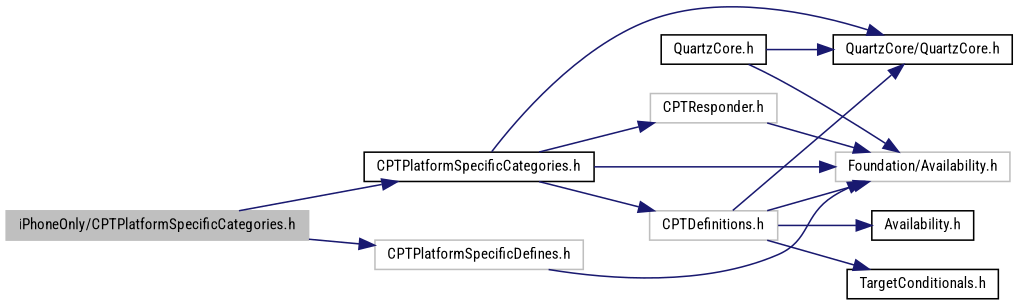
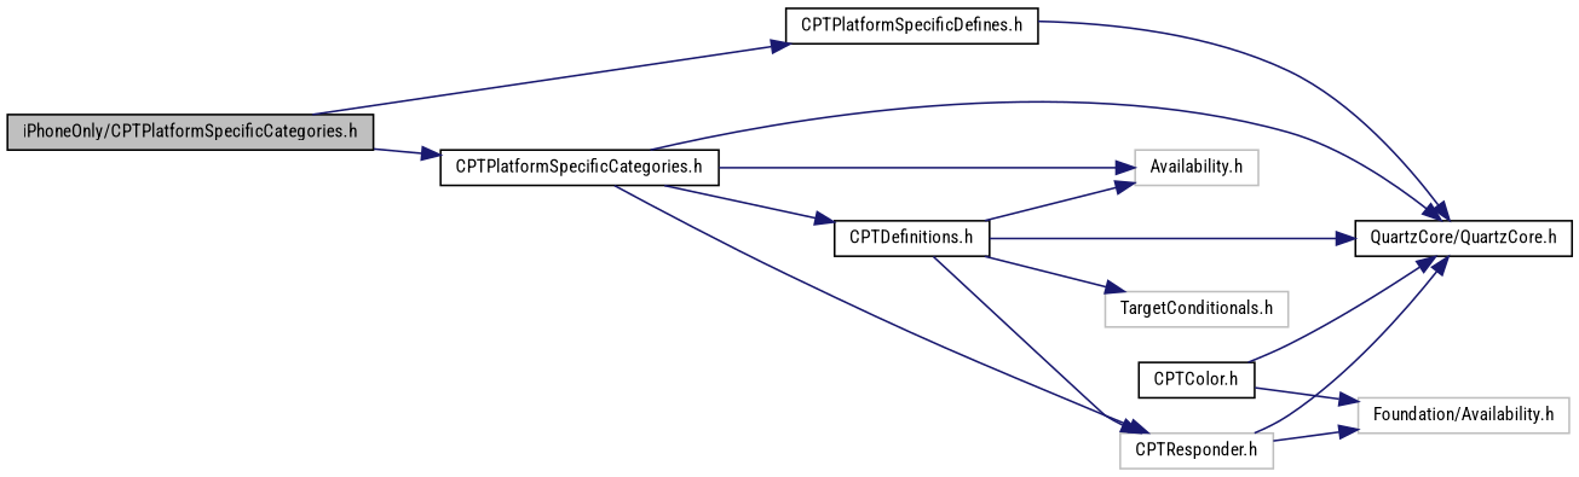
  digraph {
    fontname="Roboto Condensed"
    rankdir=LR
    node [color=black fontname="Roboto Condensed" fontsize=10 shape=record]
    edge [color=midnightblue fontname="Roboto Condensed" fontsize=10 labelfontname="Lucinda Grande" labelfontsize=10 style=solid]
-   n1 [color=grey75 fillcolor=grey75 fontcolor=black height=0.2 label="iPhoneOnly/CPTPlatformSpecificCategories.h" style=filled width=0.4]
+   n1 [fillcolor=grey75 fontcolor=black height=0.2 label="iPhoneOnly/CPTPlatformSpecificCategories.h" style=filled width=0.4]
    n2 [height=0.2 label="CPTPlatformSpecificCategories.h" width=0.4]
-   n3 [color=grey75 height=0.2 label="CPTPlatformSpecificDefines.h" width=0.4]
-   n4 [height=0.2 label="QuartzCore.h" width=0.4]
+   n3 [height=0.2 label="CPTPlatformSpecificDefines.h" width=0.4]
+   n4 [height=0.2 label="CPTColor.h" width=0.4]
    n5 [height=0.2 label="QuartzCore/QuartzCore.h" width=0.4]
    n6 [color=grey75 height=0.2 label="Foundation/Availability.h" width=0.4]
    n7 [color=grey75 height=0.2 label="CPTResponder.h" width=0.4]
-   n8 [color=grey75 height=0.2 label="CPTDefinitions.h" width=0.4]
-   n9 [height=0.2 label="Availability.h" width=0.4]
-   n10 [height=0.2 label="TargetConditionals.h" width=0.4]
+   n8 [height=0.2 label="CPTDefinitions.h" width=0.4]
+   n9 [color=grey75 height=0.2 label="Availability.h" width=0.4]
+   n10 [color=grey75 height=0.2 label="TargetConditionals.h" width=0.4]
    n1 -> n2
    n1 -> n3
    n2 -> n5
-   n2 -> n6
+   n2 -> n9
    n2 -> n7
    n2 -> n8
-   n3 -> n6
+   n3 -> n5
    n4 -> n5
    n4 -> n6
+   n7 -> n5
    n7 -> n6
    n8 -> n5
-   n8 -> n6
+   n8 -> n7
    n8 -> n9
    n8 -> n10
  }
